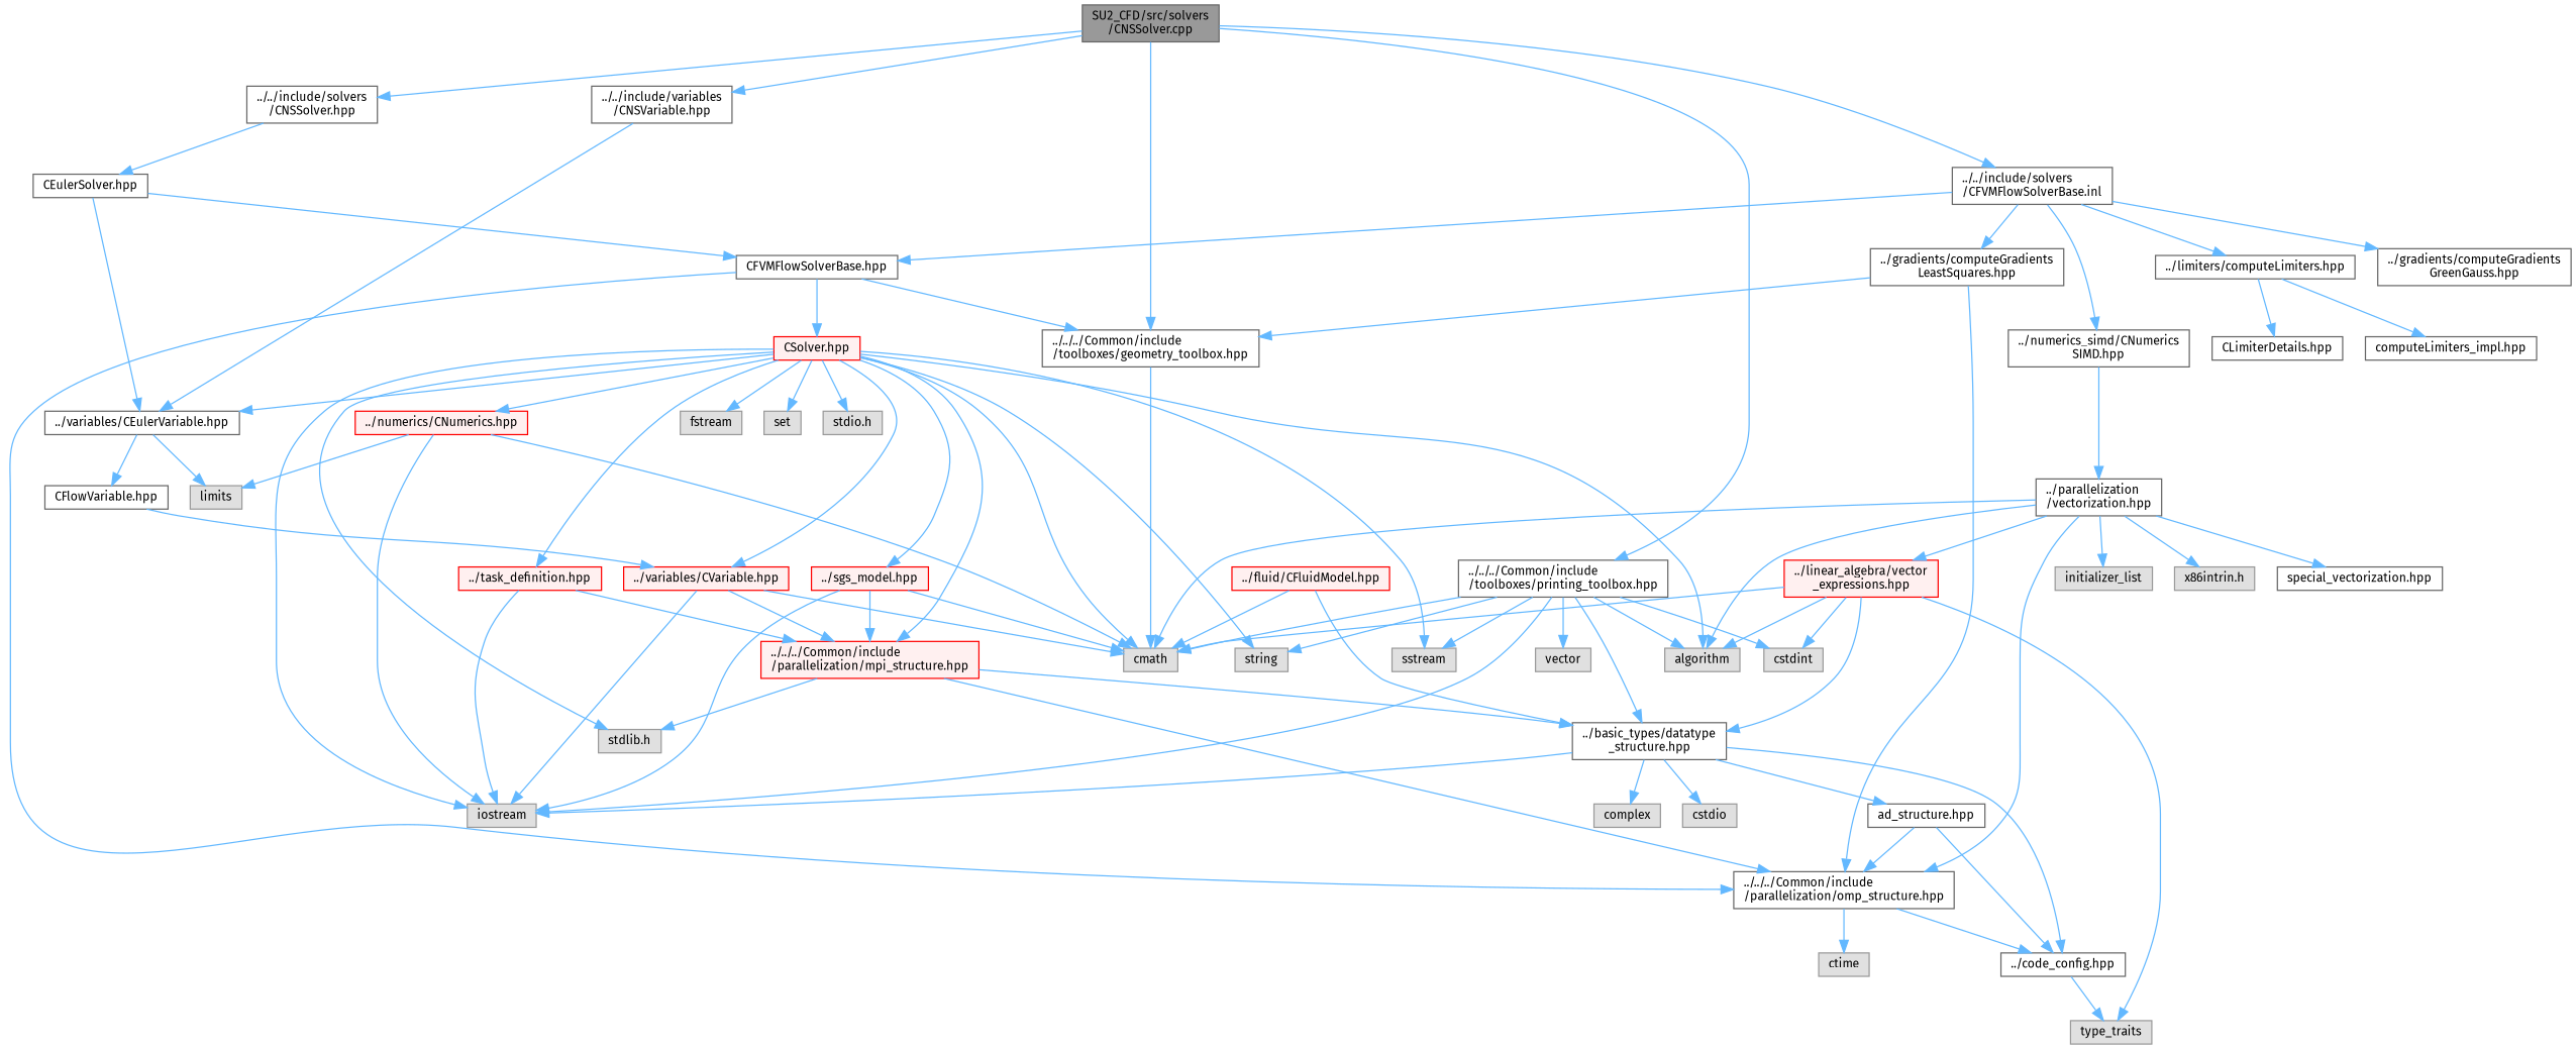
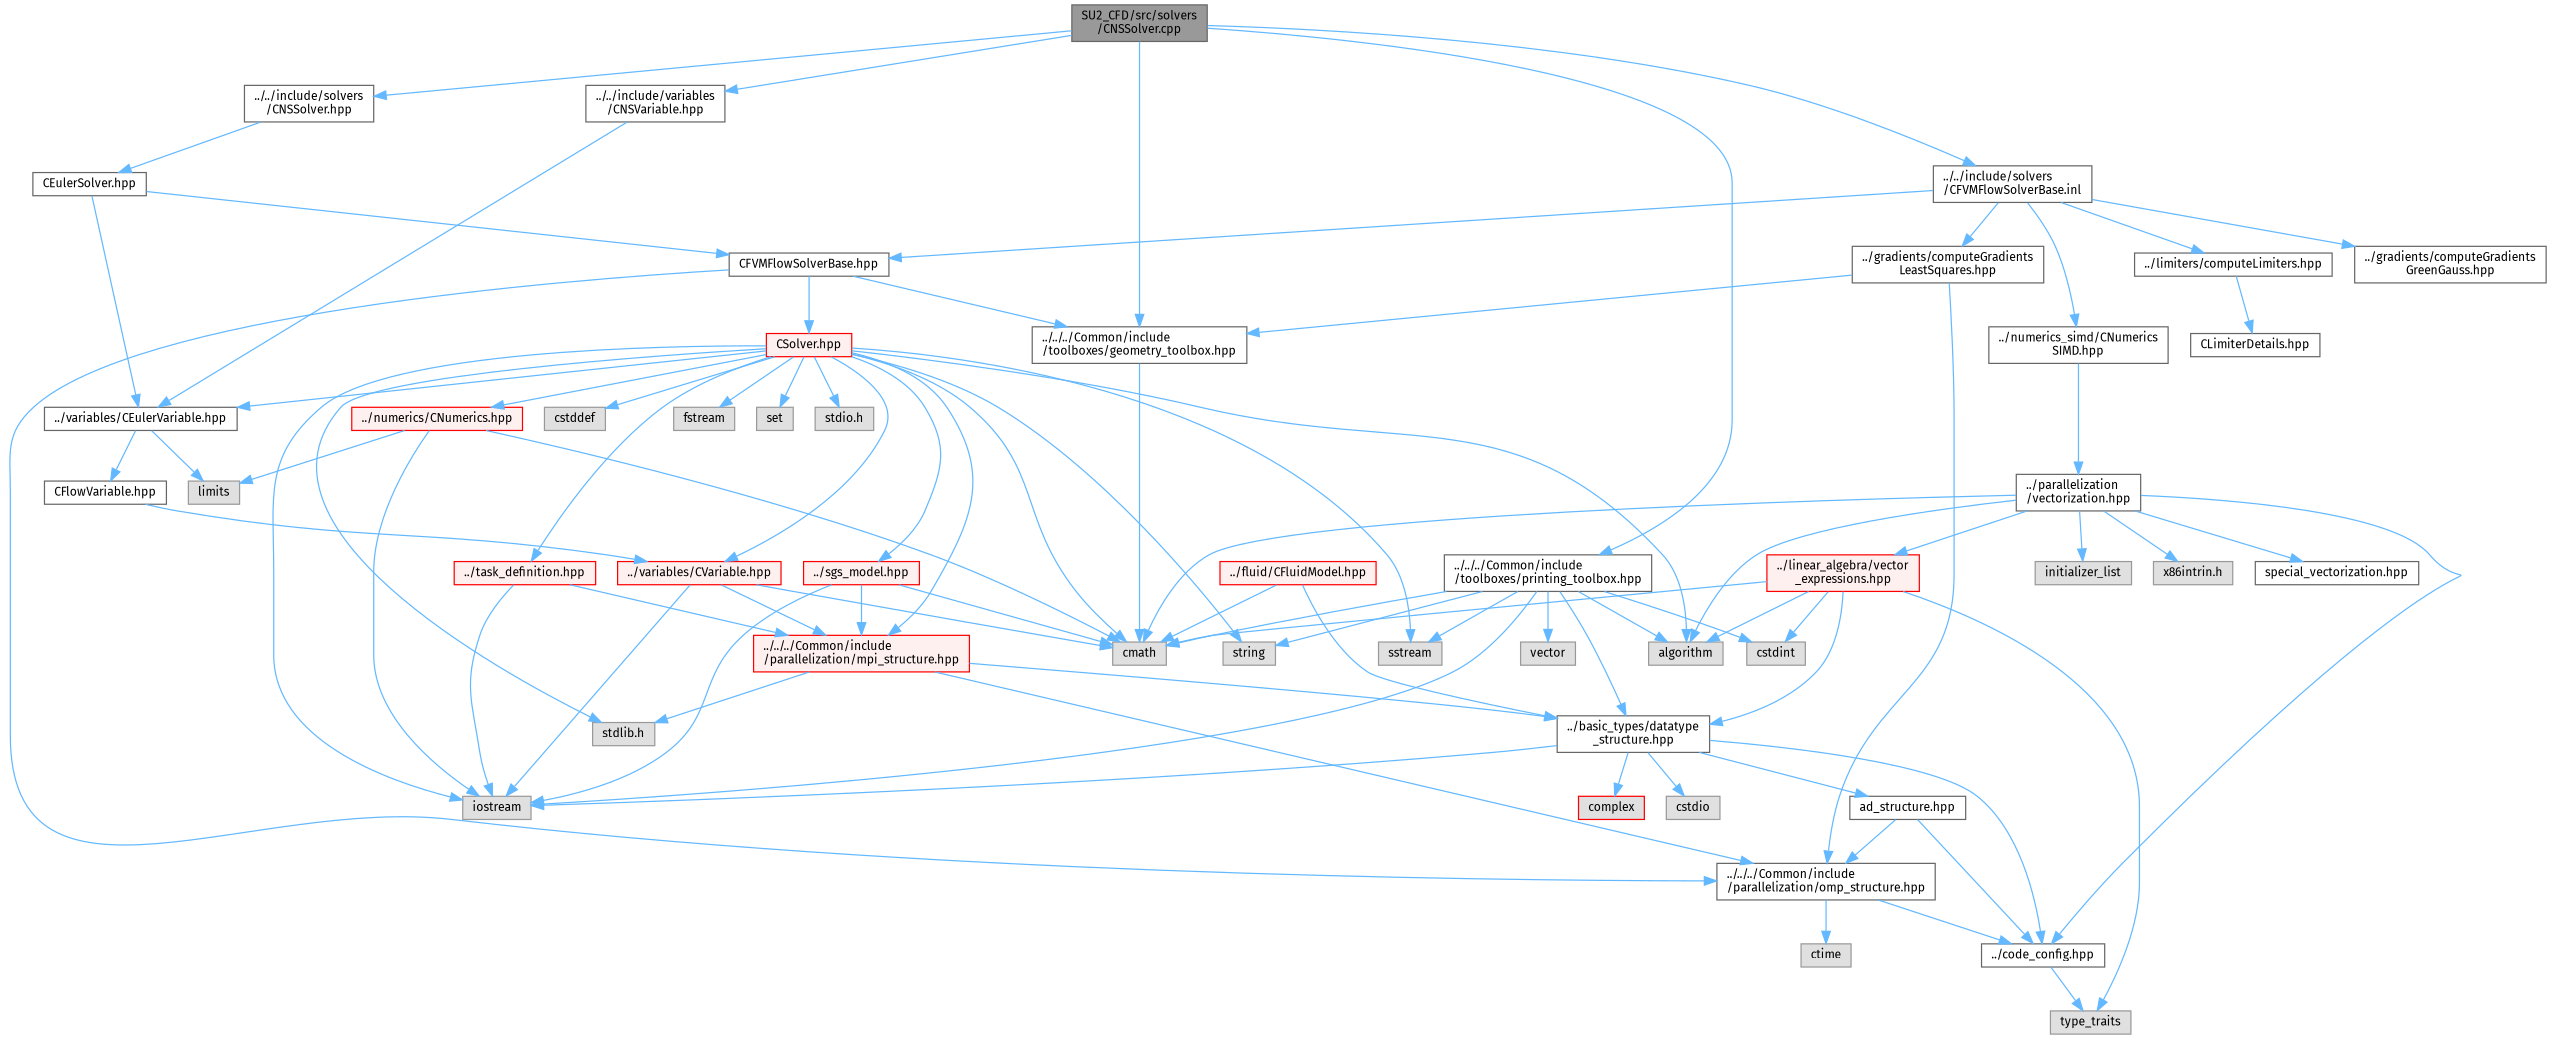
  digraph {
    fontname="Fira Sans"
    node [color=grey40 fillcolor=white fontname="Fira Sans" fontsize=10 shape=box style=filled]
    edge [color=steelblue1 fontname="Fira Sans" fontsize=10 labelfontname=Helvetica labelfontsize=10 style=solid]
    n1 [color=gray40 fillcolor=grey60 fontcolor=black height=0.2 label="SU2_CFD/src/solvers\l/CNSSolver.cpp" width=0.4]
    n2 [height=0.2 label="../../include/solvers\l/CNSSolver.hpp" width=0.4]
    n3 [height=0.2 label="../../../Common/include\l/toolboxes/geometry_toolbox.hpp" width=0.4]
    n4 [height=0.2 label="../../include/variables\l/CNSVariable.hpp" width=0.4]
    n5 [height=0.2 label="../../../Common/include\l/toolboxes/printing_toolbox.hpp" width=0.4]
    n6 [height=0.2 label="../../include/solvers\l/CFVMFlowSolverBase.inl" width=0.4]
    n7 [height=0.2 label="CEulerSolver.hpp" width=0.4]
    n8 [color=grey60 fillcolor="#E0E0E0" height=0.2 label=cmath width=0.4]
    n9 [height=0.2 label="../variables/CEulerVariable.hpp" width=0.4]
    n10 [color=grey60 fillcolor="#E0E0E0" height=0.2 label=iostream width=0.4]
    n11 [color=grey60 fillcolor="#E0E0E0" height=0.2 label=string width=0.4]
    n12 [color=grey60 fillcolor="#E0E0E0" height=0.2 label=sstream width=0.4]
    n13 [color=grey60 fillcolor="#E0E0E0" height=0.2 label=algorithm width=0.4]
    n14 [height=0.2 label="../basic_types/datatype\l_structure.hpp" width=0.4]
    n15 [color=grey60 fillcolor="#E0E0E0" height=0.2 label=cstdint width=0.4]
    n16 [color=grey60 fillcolor="#E0E0E0" height=0.2 label=vector width=0.4]
    n17 [height=0.2 label="CFVMFlowSolverBase.hpp" width=0.4]
    n18 [height=0.2 label="../gradients/computeGradients\lGreenGauss.hpp" width=0.4]
    n19 [height=0.2 label="../gradients/computeGradients\lLeastSquares.hpp" width=0.4]
    n20 [height=0.2 label="../limiters/computeLimiters.hpp" width=0.4]
    n21 [height=0.2 label="../numerics_simd/CNumerics\lSIMD.hpp" width=0.4]
    n22 [height=0.2 label="../../../Common/include\l/parallelization/omp_structure.hpp" width=0.4]
    n23 [color=red fillcolor="#FFF0F0" height=0.2 label="CSolver.hpp" width=0.4]
    n24 [color=grey60 fillcolor="#E0E0E0" height=0.2 label=limits width=0.4]
    n25 [height=0.2 label="CFlowVariable.hpp" width=0.4]
    n26 [height=0.2 label="../code_config.hpp" width=0.4]
    n27 [color=grey60 fillcolor="#E0E0E0" height=0.2 label=ctime width=0.4]
+   n28 [color=grey60 fillcolor="#E0E0E0" height=0.2 label=cstddef width=0.4]
    n29 [color=red fillcolor="#FFF0F0" height=0.2 label="../../../Common/include\l/parallelization/mpi_structure.hpp" width=0.4]
    n30 [color=grey60 fillcolor="#E0E0E0" height=0.2 label="stdlib.h" width=0.4]
    n31 [color=grey60 fillcolor="#E0E0E0" height=0.2 label=fstream width=0.4]
    n32 [color=grey60 fillcolor="#E0E0E0" height=0.2 label=set width=0.4]
    n33 [color=grey60 fillcolor="#E0E0E0" height=0.2 label="stdio.h" width=0.4]
    n34 [color=red fillcolor="#FFF0F0" height=0.2 label="../task_definition.hpp" width=0.4]
    n35 [color=red fillcolor="#FFF0F0" height=0.2 label="../numerics/CNumerics.hpp" width=0.4]
    n36 [color=red fillcolor="#FFF0F0" height=0.2 label="../sgs_model.hpp" width=0.4]
    n37 [color=red fillcolor="#FFF0F0" height=0.2 label="../variables/CVariable.hpp" width=0.4]
    n38 [color=grey60 fillcolor="#E0E0E0" height=0.2 label=type_traits width=0.4]
    n39 [color=red fillcolor="#FFF0F0" height=0.2 label="../fluid/CFluidModel.hpp" width=0.4]
-   n40 [color=grey60 fillcolor="#E0E0E0" height=0.2 label=complex width=0.4]
+   n40 [color=red fillcolor="#E0E0E0" height=0.2 label=complex width=0.4]
    n41 [color=grey60 fillcolor="#E0E0E0" height=0.2 label=cstdio width=0.4]
    n42 [height=0.2 label="ad_structure.hpp" width=0.4]
    n43 [height=0.2 label="CLimiterDetails.hpp" width=0.4]
-   n44 [height=0.2 label="computeLimiters_impl.hpp" width=0.4]
    n45 [height=0.2 label="../parallelization\l/vectorization.hpp" width=0.4]
    n46 [color=red fillcolor="#FFF0F0" height=0.2 label="../linear_algebra/vector\l_expressions.hpp" width=0.4]
    n47 [color=grey60 fillcolor="#E0E0E0" height=0.2 label=initializer_list width=0.4]
    n48 [color=grey60 fillcolor="#E0E0E0" height=0.2 label="x86intrin.h" width=0.4]
    n49 [height=0.2 label="special_vectorization.hpp" width=0.4]
    n1 -> n2
    n1 -> n3
    n1 -> n4
    n1 -> n5
    n1 -> n6
    n2 -> n7
    n3 -> n8
    n4 -> n9
    n5 -> n8
    n5 -> n10
    n5 -> n11
    n5 -> n12
    n5 -> n13
    n5 -> n14
    n5 -> n15
    n5 -> n16
    n6 -> n17
    n6 -> n18
    n6 -> n19
    n6 -> n20
    n6 -> n21
    n7 -> n9
    n7 -> n17
    n9 -> n24
    n9 -> n25
    n14 -> n10
    n14 -> n26
    n14 -> n40
    n14 -> n41
    n14 -> n42
    n17 -> n3
    n17 -> n22
    n17 -> n23
    n19 -> n3
    n19 -> n22
    n20 -> n43
-   n20 -> n44
    n21 -> n45
    n22 -> n26
    n22 -> n27
    n23 -> n8
    n23 -> n9
    n23 -> n10
    n23 -> n11
    n23 -> n12
    n23 -> n13
+   n23 -> n28
    n23 -> n29
    n23 -> n30
    n23 -> n31
    n23 -> n32
    n23 -> n33
    n23 -> n34
    n23 -> n35
    n23 -> n36
    n23 -> n37
    n25 -> n37
    n26 -> n38
    n29 -> n14
    n29 -> n22
    n29 -> n30
    n34 -> n10
    n34 -> n29
    n35 -> n8
    n35 -> n10
    n35 -> n24
    n36 -> n8
    n36 -> n10
    n36 -> n29
    n37 -> n8
    n37 -> n10
    n37 -> n29
    n39 -> n8
    n39 -> n14
    n42 -> n22
    n42 -> n26
    n45 -> n8
    n45 -> n13
-   n45 -> n22
+   n45 -> n26
    n45 -> n46
    n45 -> n47
    n45 -> n48
    n45 -> n49
    n46 -> n8
    n46 -> n13
    n46 -> n14
    n46 -> n15
    n46 -> n38
  }
